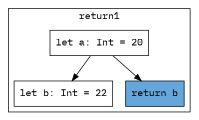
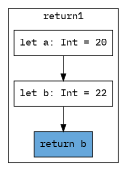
  digraph {
    fontname="IBM Plex Mono"
    node [fontname="IBM Plex Mono" shape=box]
    edge [fontname="IBM Plex Mono"]
    n1 [label="let a: Int = 20"]
    n2 [label="let b: Int = 22"]
    n3 [fillcolor="#66A7DB" label="return b" style=filled]
    subgraph cluster_1 {
      label=return1
      n1
      n2
      n3
    }
    n1 -> n2
-   n1 -> n3
+   n2 -> n3
  }
